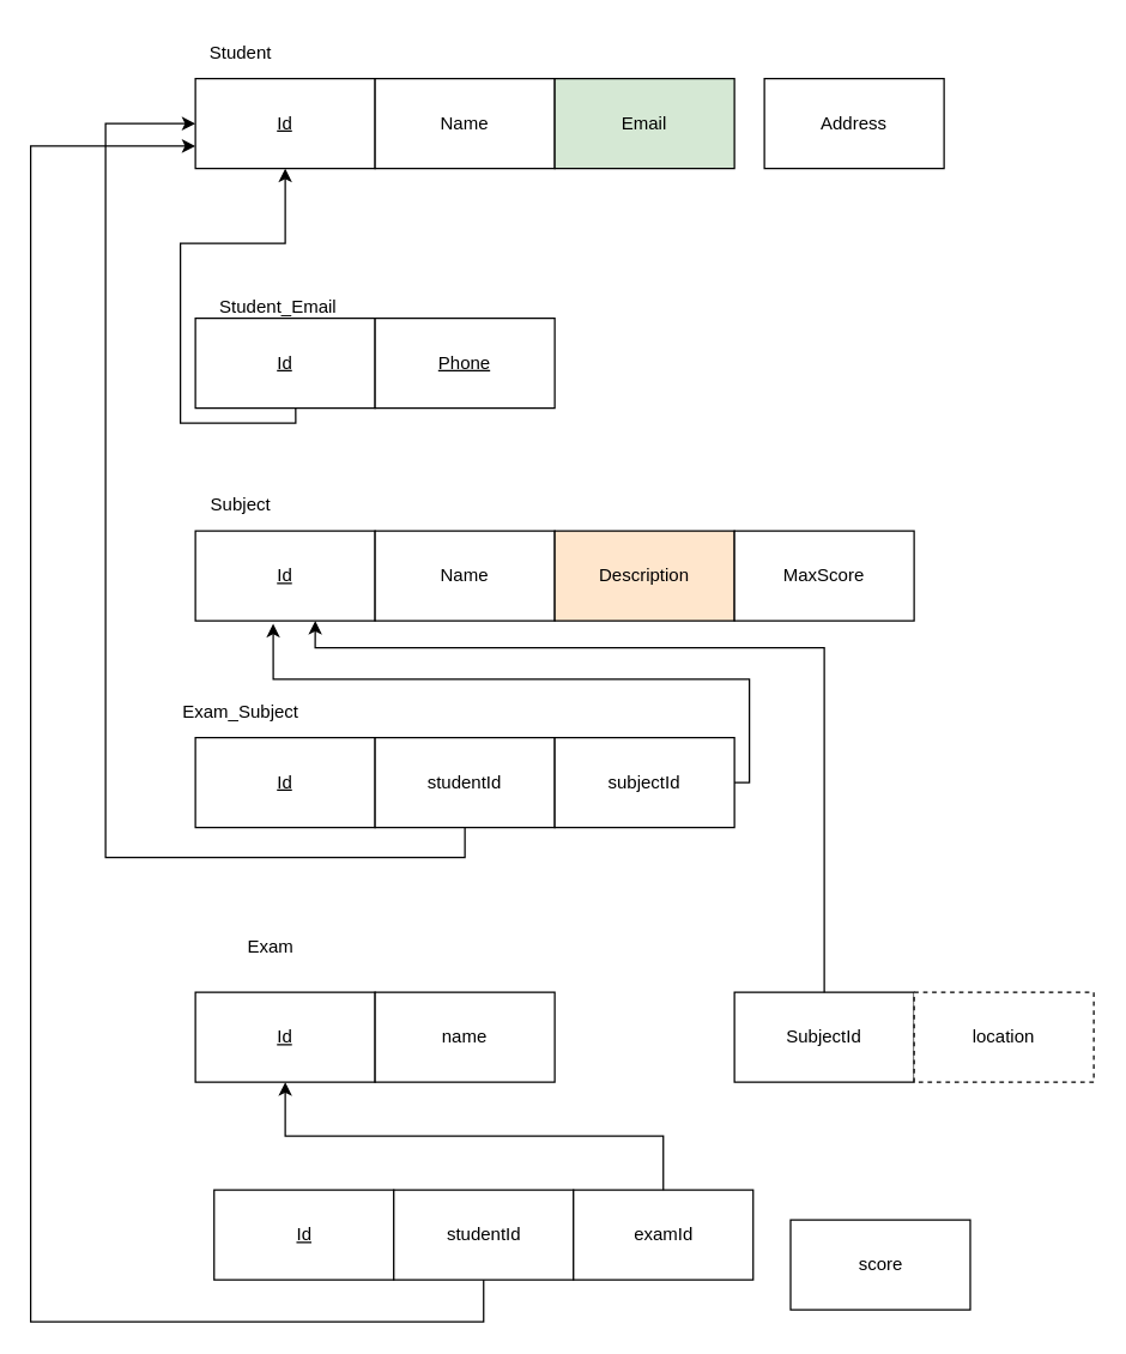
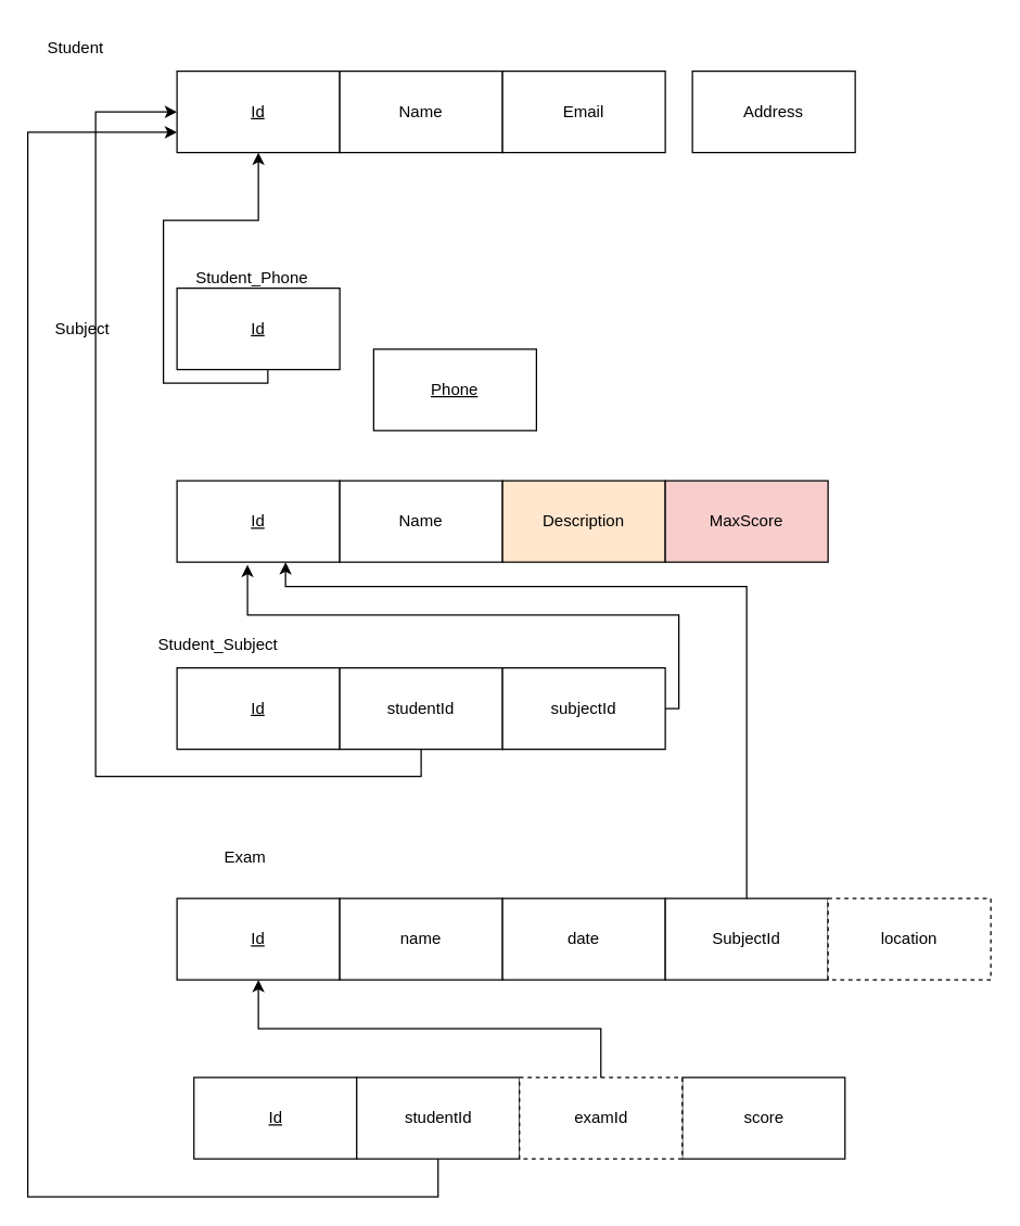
  <mxCell id="0" />
  <mxCell id="1" parent="0" />
  <mxCell id="2" value="&lt;u&gt;Id&lt;/u&gt;" style="rounded=0;whiteSpace=wrap;html=1;" vertex="1" parent="1"><mxGeometry x="130" y="52" width="120" height="60" as="geometry" /></mxCell>
  <mxCell id="3" value="Name" style="rounded=0;whiteSpace=wrap;html=1;" vertex="1" parent="1"><mxGeometry x="250" y="52" width="120" height="60" as="geometry" /></mxCell>
- <mxCell id="4" value="Email" style="rounded=0;whiteSpace=wrap;html=1;fillColor=#d5e8d4;" vertex="1" parent="1"><mxGeometry x="370" y="52" width="120" height="60" as="geometry" /></mxCell>
+ <mxCell id="4" value="Email" style="rounded=0;whiteSpace=wrap;html=1;" vertex="1" parent="1"><mxGeometry x="370" y="52" width="120" height="60" as="geometry" /></mxCell>
  <mxCell id="5" value="Address" style="rounded=0;whiteSpace=wrap;html=1;" vertex="1" parent="1"><mxGeometry x="510" y="52" width="120" height="60" as="geometry" /></mxCell>
- <mxCell id="6" value="Student" style="text;html=1;align=center;verticalAlign=middle;resizable=0;points=[];autosize=1;strokeColor=none;fillColor=none;" vertex="1" parent="1"><mxGeometry x="130" y="20" width="60" height="30" as="geometry" /></mxCell>
+ <mxCell id="6" value="Student" style="text;html=1;align=center;verticalAlign=middle;resizable=0;points=[];autosize=1;strokeColor=none;fillColor=none;" vertex="1" parent="1"><mxGeometry x="25" y="20" width="60" height="30" as="geometry" /></mxCell>
  <mxCell id="7" value="&lt;u&gt;Id&lt;/u&gt;" style="rounded=0;whiteSpace=wrap;html=1;" vertex="1" parent="1"><mxGeometry x="130" y="212" width="120" height="60" as="geometry" /></mxCell>
- <mxCell id="8" value="&lt;u&gt;Phone&lt;/u&gt;" style="rounded=0;whiteSpace=wrap;html=1;" vertex="1" parent="1"><mxGeometry x="250" y="212" width="120" height="60" as="geometry" /></mxCell>
- <mxCell id="9" value="Student_Email" style="text;html=1;align=center;verticalAlign=middle;resizable=0;points=[];autosize=1;strokeColor=none;fillColor=none;" vertex="1" parent="1"><mxGeometry x="130" y="190" width="110" height="30" as="geometry" /></mxCell>
+ <mxCell id="8" value="&lt;u&gt;Phone&lt;/u&gt;" style="rounded=0;whiteSpace=wrap;html=1;" vertex="1" parent="1"><mxGeometry x="275" y="257" width="120" height="60" as="geometry" /></mxCell>
+ <mxCell id="9" value="Student_Phone" style="text;html=1;align=center;verticalAlign=middle;resizable=0;points=[];autosize=1;strokeColor=none;fillColor=none;" vertex="1" parent="1"><mxGeometry x="130" y="190" width="110" height="30" as="geometry" /></mxCell>
  <mxCell id="10" value="" style="endArrow=classic;html=1;rounded=0;exitX=0.558;exitY=1;exitDx=0;exitDy=0;exitPerimeter=0;entryX=0.5;entryY=1;entryDx=0;entryDy=0;edgeStyle=orthogonalEdgeStyle;" edge="1" parent="1" source="7" target="2"><mxGeometry width="50" height="50" relative="1" as="geometry"><mxPoint x="490" y="212" as="sourcePoint" /><mxPoint x="540" y="162" as="targetPoint" /></mxGeometry></mxCell>
  <mxCell id="11" value="&lt;u&gt;Id&lt;/u&gt;" style="rounded=0;whiteSpace=wrap;html=1;" vertex="1" parent="1"><mxGeometry x="130" y="354" width="120" height="60" as="geometry" /></mxCell>
  <mxCell id="12" value="Name" style="rounded=0;whiteSpace=wrap;html=1;" vertex="1" parent="1"><mxGeometry x="250" y="354" width="120" height="60" as="geometry" /></mxCell>
  <mxCell id="13" value="Description" style="rounded=0;whiteSpace=wrap;html=1;fillColor=#ffe6cc;" vertex="1" parent="1"><mxGeometry x="370" y="354" width="120" height="60" as="geometry" /></mxCell>
- <mxCell id="14" value="MaxScore" style="rounded=0;whiteSpace=wrap;html=1;" vertex="1" parent="1"><mxGeometry x="490" y="354" width="120" height="60" as="geometry" /></mxCell>
- <mxCell id="15" value="Subject" style="text;html=1;align=center;verticalAlign=middle;resizable=0;points=[];autosize=1;strokeColor=none;fillColor=none;" vertex="1" parent="1"><mxGeometry x="130" y="322" width="60" height="30" as="geometry" /></mxCell>
+ <mxCell id="14" value="MaxScore" style="rounded=0;whiteSpace=wrap;html=1;fillColor=#f8cecc;" vertex="1" parent="1"><mxGeometry x="490" y="354" width="120" height="60" as="geometry" /></mxCell>
+ <mxCell id="15" value="Subject" style="text;html=1;align=center;verticalAlign=middle;resizable=0;points=[];autosize=1;strokeColor=none;fillColor=none;" vertex="1" parent="1"><mxGeometry x="30" y="227" width="60" height="30" as="geometry" /></mxCell>
  <mxCell id="16" value="&lt;u&gt;Id&lt;/u&gt;" style="rounded=0;whiteSpace=wrap;html=1;" vertex="1" parent="1"><mxGeometry x="130" y="492" width="120" height="60" as="geometry" /></mxCell>
- <mxCell id="17" value="Exam_Subject" style="text;html=1;align=center;verticalAlign=middle;resizable=0;points=[];autosize=1;strokeColor=none;fillColor=none;" vertex="1" parent="1"><mxGeometry x="105" y="460" width="110" height="30" as="geometry" /></mxCell>
+ <mxCell id="17" value="Student_Subject" style="text;html=1;align=center;verticalAlign=middle;resizable=0;points=[];autosize=1;strokeColor=none;fillColor=none;" vertex="1" parent="1"><mxGeometry x="105" y="460" width="110" height="30" as="geometry" /></mxCell>
  <mxCell id="18" value="studentId" style="rounded=0;whiteSpace=wrap;html=1;" vertex="1" parent="1"><mxGeometry x="250" y="492" width="120" height="60" as="geometry" /></mxCell>
  <mxCell id="19" value="subjectId" style="rounded=0;whiteSpace=wrap;html=1;" vertex="1" parent="1"><mxGeometry x="370" y="492" width="120" height="60" as="geometry" /></mxCell>
  <mxCell id="20" value="" style="endArrow=classic;html=1;rounded=0;exitX=0.5;exitY=1;exitDx=0;exitDy=0;entryX=0;entryY=0.5;entryDx=0;entryDy=0;edgeStyle=orthogonalEdgeStyle;" edge="1" parent="1" source="18" target="2"><mxGeometry width="50" height="50" relative="1" as="geometry"><mxPoint x="420" y="432" as="sourcePoint" /><mxPoint x="470" y="382" as="targetPoint" /><Array as="points"><mxPoint x="310" y="572" /><mxPoint x="70" y="572" /><mxPoint x="70" y="82" /></Array></mxGeometry></mxCell>
  <mxCell id="21" value="" style="endArrow=classic;html=1;rounded=0;exitX=1;exitY=0.5;exitDx=0;exitDy=0;entryX=0.433;entryY=1.033;entryDx=0;entryDy=0;entryPerimeter=0;edgeStyle=orthogonalEdgeStyle;" edge="1" parent="1" source="19" target="11"><mxGeometry width="50" height="50" relative="1" as="geometry"><mxPoint x="420" y="432" as="sourcePoint" /><mxPoint x="470" y="382" as="targetPoint" /></mxGeometry></mxCell>
  <mxCell id="22" value="&lt;u&gt;Id&lt;/u&gt;" style="rounded=0;whiteSpace=wrap;html=1;" vertex="1" parent="1"><mxGeometry x="130" y="662" width="120" height="60" as="geometry" /></mxCell>
  <mxCell id="23" value="name" style="rounded=0;whiteSpace=wrap;html=1;" vertex="1" parent="1"><mxGeometry x="250" y="662" width="120" height="60" as="geometry" /></mxCell>
- <mxCell id="24" value="score" style="rounded=0;whiteSpace=wrap;html=1;" vertex="1" parent="1"><mxGeometry x="527.5" y="814" width="120" height="60" as="geometry" /></mxCell>
+ <mxCell id="24" value="score" style="rounded=0;whiteSpace=wrap;html=1;" vertex="1" parent="1"><mxGeometry x="502.5" y="794" width="120" height="60" as="geometry" /></mxCell>
+ <mxCell id="25" value="date" style="rounded=0;whiteSpace=wrap;html=1;" vertex="1" parent="1"><mxGeometry x="370" y="662" width="120" height="60" as="geometry" /></mxCell>
  <mxCell id="26" value="Exam" style="text;html=1;align=center;verticalAlign=middle;resizable=0;points=[];autosize=1;strokeColor=none;fillColor=none;" vertex="1" parent="1"><mxGeometry x="155" y="617" width="50" height="30" as="geometry" /></mxCell>
  <mxCell id="27" value="SubjectId" style="rounded=0;whiteSpace=wrap;html=1;" vertex="1" parent="1"><mxGeometry x="490" y="662" width="120" height="60" as="geometry" /></mxCell>
  <mxCell id="28" value="" style="endArrow=classic;html=1;rounded=0;entryX=0.667;entryY=1;entryDx=0;entryDy=0;entryPerimeter=0;exitX=0.5;exitY=0;exitDx=0;exitDy=0;edgeStyle=orthogonalEdgeStyle;" edge="1" parent="1" source="27" target="11"><mxGeometry width="50" height="50" relative="1" as="geometry"><mxPoint x="420" y="592" as="sourcePoint" /><mxPoint x="470" y="542" as="targetPoint" /><Array as="points"><mxPoint x="550" y="432" /><mxPoint x="210" y="432" /></Array></mxGeometry></mxCell>
  <mxCell id="29" value="&lt;u&gt;Id&lt;/u&gt;" style="rounded=0;whiteSpace=wrap;html=1;" vertex="1" parent="1"><mxGeometry x="142.5" y="794" width="120" height="60" as="geometry" /></mxCell>
  <mxCell id="30" value="studentId" style="rounded=0;whiteSpace=wrap;html=1;" vertex="1" parent="1"><mxGeometry x="262.5" y="794" width="120" height="60" as="geometry" /></mxCell>
- <mxCell id="31" value="examId" style="rounded=0;whiteSpace=wrap;html=1;" vertex="1" parent="1"><mxGeometry x="382.5" y="794" width="120" height="60" as="geometry" /></mxCell>
+ <mxCell id="31" value="examId" style="rounded=0;whiteSpace=wrap;html=1;dashed=1;" vertex="1" parent="1"><mxGeometry x="382.5" y="794" width="120" height="60" as="geometry" /></mxCell>
  <mxCell id="32" value="" style="endArrow=classic;html=1;rounded=0;entryX=0.5;entryY=1;entryDx=0;entryDy=0;exitX=0.5;exitY=0;exitDx=0;exitDy=0;edgeStyle=orthogonalEdgeStyle;" edge="1" parent="1" source="31" target="22"><mxGeometry width="50" height="50" relative="1" as="geometry"><mxPoint x="420" y="812" as="sourcePoint" /><mxPoint x="470" y="762" as="targetPoint" /></mxGeometry></mxCell>
  <mxCell id="33" value="" style="endArrow=classic;html=1;rounded=0;exitX=0.5;exitY=1;exitDx=0;exitDy=0;entryX=0;entryY=0.75;entryDx=0;entryDy=0;edgeStyle=orthogonalEdgeStyle;" edge="1" parent="1" source="30" target="2"><mxGeometry width="50" height="50" relative="1" as="geometry"><mxPoint x="420" y="812" as="sourcePoint" /><mxPoint x="470" y="762" as="targetPoint" /><Array as="points"><mxPoint x="323" y="882" /><mxPoint x="20" y="882" /><mxPoint x="20" y="97" /></Array></mxGeometry></mxCell>
  <mxCell id="34" value="location" style="rounded=0;whiteSpace=wrap;html=1;dashed=1;" vertex="1" parent="1"><mxGeometry x="610" y="662" width="120" height="60" as="geometry" /></mxCell>
